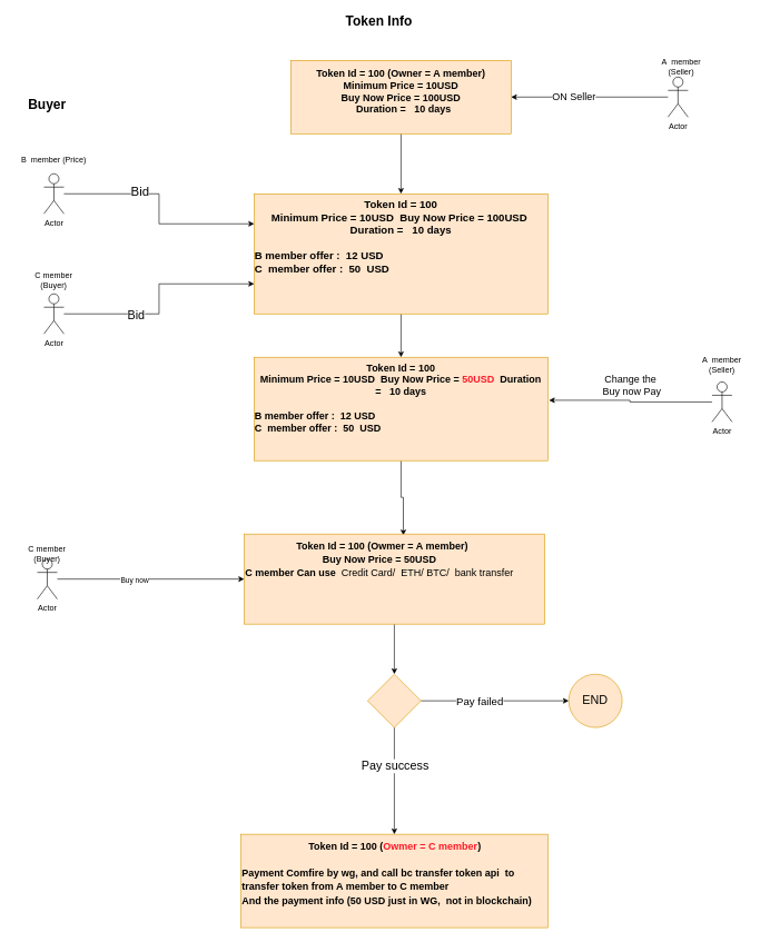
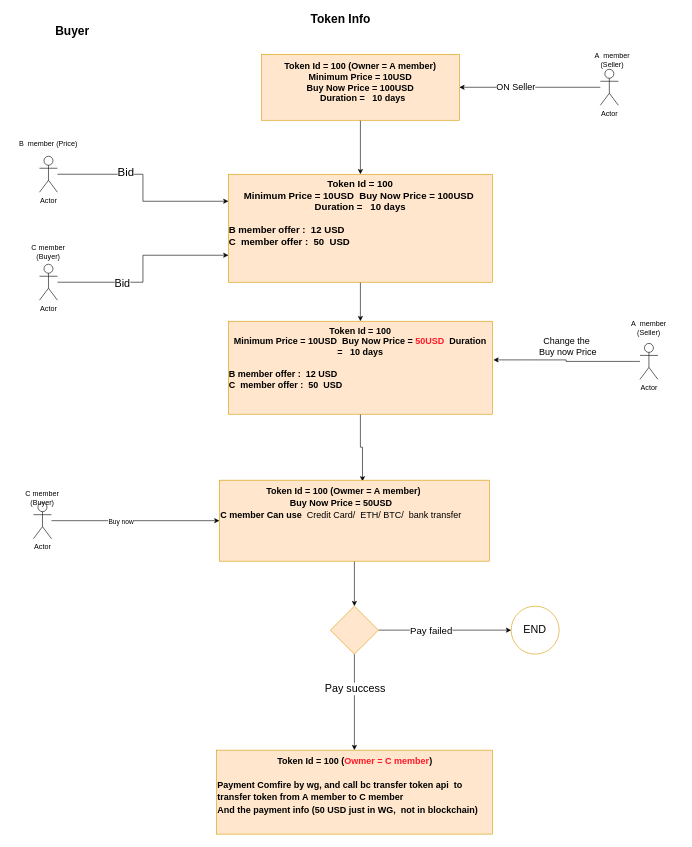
  <mxCell id="0" />
  <mxCell id="1" parent="0" />
  <mxCell id="2" style="edgeStyle=orthogonalEdgeStyle;rounded=0;orthogonalLoop=1;jettySize=auto;html=1;entryX=0;entryY=0.25;entryDx=0;entryDy=0;" edge="1" parent="1" source="4" target="17"><mxGeometry relative="1" as="geometry" /></mxCell>
  <mxCell id="3" value="Bid" style="edgeLabel;html=1;align=center;verticalAlign=middle;resizable=0;points=[];fontSize=19;" vertex="1" connectable="0" parent="2"><mxGeometry x="-0.318" y="3" relative="1" as="geometry"><mxPoint as="offset" /></mxGeometry></mxCell>
  <mxCell id="4" value="Actor" style="shape=umlActor;verticalLabelPosition=bottom;verticalAlign=top;html=1;outlineConnect=0;" vertex="1" parent="1"><mxGeometry x="65" y="260" width="30" height="60" as="geometry" /></mxCell>
  <mxCell id="5" style="edgeStyle=orthogonalEdgeStyle;rounded=0;orthogonalLoop=1;jettySize=auto;html=1;entryX=0;entryY=0.75;entryDx=0;entryDy=0;" edge="1" parent="1" source="7" target="17"><mxGeometry relative="1" as="geometry" /></mxCell>
  <mxCell id="6" value="Bid" style="edgeLabel;html=1;align=center;verticalAlign=middle;resizable=0;points=[];fontSize=18;" vertex="1" connectable="0" parent="5"><mxGeometry x="-0.353" y="-1" relative="1" as="geometry"><mxPoint as="offset" /></mxGeometry></mxCell>
  <mxCell id="7" value="Actor" style="shape=umlActor;verticalLabelPosition=bottom;verticalAlign=top;html=1;outlineConnect=0;" vertex="1" parent="1"><mxGeometry x="65" y="440" width="30" height="60" as="geometry" /></mxCell>
  <mxCell id="8" value="B&amp;nbsp; member (Price)" style="text;html=1;strokeColor=none;fillColor=none;align=center;verticalAlign=middle;whiteSpace=wrap;rounded=0;" vertex="1" parent="1"><mxGeometry x="30" y="230" width="100" height="20" as="geometry" /></mxCell>
  <mxCell id="9" value="C member&lt;br&gt;(Buyer)" style="text;html=1;strokeColor=none;fillColor=none;align=center;verticalAlign=middle;whiteSpace=wrap;rounded=0;" vertex="1" parent="1"><mxGeometry x="30" y="410" width="100" height="20" as="geometry" /></mxCell>
  <mxCell id="10" style="edgeStyle=orthogonalEdgeStyle;rounded=0;orthogonalLoop=1;jettySize=auto;html=1;" edge="1" parent="1" source="11" target="17"><mxGeometry relative="1" as="geometry" /></mxCell>
  <mxCell id="11" value="&lt;b style=&quot;font-size: 15px;&quot;&gt;Token Id = 100 (Owner = A member)&lt;/b&gt;&lt;br style=&quot;font-size: 15px;&quot;&gt;&lt;b style=&quot;font-size: 15px;&quot;&gt;Minimum Price = 10USD&lt;br style=&quot;font-size: 15px;&quot;&gt;Buy Now Price = 100USD&lt;br style=&quot;font-size: 15px;&quot;&gt;&amp;nbsp; Duration =&amp;nbsp; &amp;nbsp;10 days&lt;/b&gt;&lt;br style=&quot;font-size: 15px;&quot;&gt;&lt;b style=&quot;font-size: 15px;&quot;&gt;&amp;nbsp; &amp;nbsp; &amp;nbsp; &amp;nbsp;&amp;nbsp;&lt;/b&gt;" style="rounded=0;whiteSpace=wrap;html=1;align=center;fillColor=#ffe6cc;strokeColor=#d79b00;labelPosition=center;verticalLabelPosition=middle;verticalAlign=middle;fontSize=15;" vertex="1" parent="1"><mxGeometry x="435" y="90" width="330" height="110" as="geometry" /></mxCell>
  <mxCell id="12" style="edgeStyle=orthogonalEdgeStyle;rounded=0;orthogonalLoop=1;jettySize=auto;html=1;fontSize=13;" edge="1" parent="1" source="14" target="11"><mxGeometry relative="1" as="geometry" /></mxCell>
  <mxCell id="13" value="&lt;font style=&quot;font-size: 15px;&quot;&gt;ON Seller&lt;/font&gt;" style="edgeLabel;html=1;align=center;verticalAlign=middle;resizable=0;points=[];" vertex="1" connectable="0" parent="12"><mxGeometry x="0.208" y="-2" relative="1" as="geometry"><mxPoint as="offset" /></mxGeometry></mxCell>
  <mxCell id="14" value="Actor" style="shape=umlActor;verticalLabelPosition=bottom;verticalAlign=top;html=1;outlineConnect=0;" vertex="1" parent="1"><mxGeometry x="1000" y="115" width="30" height="60" as="geometry" /></mxCell>
  <mxCell id="15" value="A&amp;nbsp; member (Seller)" style="text;html=1;strokeColor=none;fillColor=none;align=center;verticalAlign=middle;whiteSpace=wrap;rounded=0;" vertex="1" parent="1"><mxGeometry x="970" y="90" width="100" height="20" as="geometry" /></mxCell>
  <mxCell id="16" style="edgeStyle=orthogonalEdgeStyle;rounded=0;orthogonalLoop=1;jettySize=auto;html=1;entryX=0.5;entryY=0;entryDx=0;entryDy=0;" edge="1" parent="1" source="17" target="20"><mxGeometry relative="1" as="geometry" /></mxCell>
  <mxCell id="17" value="&lt;b style=&quot;font-size: 16px;&quot;&gt;Token Id = 100&lt;/b&gt;&lt;br style=&quot;font-size: 16px;&quot;&gt;&lt;b style=&quot;font-size: 16px;&quot;&gt;Minimum Price = 10USD&amp;nbsp; Buy Now Price = 100USD&amp;nbsp; Duration =&amp;nbsp; &amp;nbsp;10 days&lt;/b&gt;&lt;br style=&quot;font-size: 16px;&quot;&gt;&lt;b style=&quot;font-size: 16px;&quot;&gt;&amp;nbsp; &amp;nbsp; &amp;nbsp; &amp;nbsp;&lt;/b&gt;&lt;br style=&quot;font-size: 16px;&quot;&gt;&lt;div style=&quot;text-align: left; font-size: 16px;&quot;&gt;&lt;b style=&quot;font-size: 16px;&quot;&gt;B member offer :&amp;nbsp; 12 USD&amp;nbsp;&amp;nbsp;&lt;br style=&quot;font-size: 16px;&quot;&gt;&lt;/b&gt;&lt;b style=&quot;border-color: var(--border-color); font-size: 16px;&quot;&gt;C&amp;nbsp; member offer :&amp;nbsp; 50&amp;nbsp; USD&amp;nbsp;&amp;nbsp;&lt;/b&gt;&lt;b style=&quot;font-size: 16px;&quot;&gt;&lt;br style=&quot;font-size: 16px;&quot;&gt;&lt;/b&gt;&lt;/div&gt;" style="rounded=0;whiteSpace=wrap;html=1;align=center;fillColor=#ffe6cc;strokeColor=#d79b00;labelPosition=center;verticalLabelPosition=middle;verticalAlign=top;fontSize=16;" vertex="1" parent="1"><mxGeometry x="380" y="290" width="440" height="180" as="geometry" /></mxCell>
  <mxCell id="18" value="&lt;b&gt;&lt;font style=&quot;font-size: 20px;&quot;&gt;Token Info&amp;nbsp;&lt;/font&gt;&lt;/b&gt;" style="text;html=1;strokeColor=none;fillColor=none;align=center;verticalAlign=middle;whiteSpace=wrap;rounded=0;" vertex="1" parent="1"><mxGeometry x="510" y="20" width="120" height="20" as="geometry" /></mxCell>
  <mxCell id="19" style="edgeStyle=orthogonalEdgeStyle;rounded=0;orthogonalLoop=1;jettySize=auto;html=1;entryX=0.53;entryY=0.015;entryDx=0;entryDy=0;entryPerimeter=0;" edge="1" parent="1" source="20" target="27"><mxGeometry relative="1" as="geometry" /></mxCell>
  <mxCell id="20" value="&lt;b style=&quot;font-size: 15px;&quot;&gt;Token Id = 100&lt;/b&gt;&lt;br style=&quot;font-size: 15px;&quot;&gt;&lt;b style=&quot;font-size: 15px;&quot;&gt;Minimum Price = 10USD&amp;nbsp; Buy Now Price = &lt;font color=&quot;#ff1929&quot; style=&quot;font-size: 15px;&quot;&gt;50USD&amp;nbsp; &lt;/font&gt;Duration =&amp;nbsp; &amp;nbsp;10 days&lt;/b&gt;&lt;br style=&quot;font-size: 15px;&quot;&gt;&lt;b style=&quot;font-size: 15px;&quot;&gt;&amp;nbsp; &amp;nbsp; &amp;nbsp; &amp;nbsp;&amp;nbsp;&lt;/b&gt;&lt;br style=&quot;font-size: 15px;&quot;&gt;&lt;div style=&quot;text-align: left; font-size: 15px;&quot;&gt;&lt;b style=&quot;font-size: 15px;&quot;&gt;B member offer :&amp;nbsp; 12 USD&amp;nbsp;&amp;nbsp;&lt;br style=&quot;font-size: 15px;&quot;&gt;&lt;/b&gt;&lt;b style=&quot;border-color: var(--border-color); font-size: 15px;&quot;&gt;C&amp;nbsp; member offer :&amp;nbsp; 50&amp;nbsp; USD&amp;nbsp;&amp;nbsp;&lt;/b&gt;&lt;b style=&quot;font-size: 15px;&quot;&gt;&lt;br style=&quot;font-size: 15px;&quot;&gt;&lt;/b&gt;&lt;/div&gt;" style="rounded=0;whiteSpace=wrap;html=1;align=center;fillColor=#ffe6cc;strokeColor=#d79b00;labelPosition=center;verticalLabelPosition=middle;verticalAlign=top;fontSize=15;" vertex="1" parent="1"><mxGeometry x="380" y="535" width="440" height="155" as="geometry" /></mxCell>
  <mxCell id="21" style="edgeStyle=orthogonalEdgeStyle;rounded=0;orthogonalLoop=1;jettySize=auto;html=1;entryX=1.004;entryY=0.416;entryDx=0;entryDy=0;entryPerimeter=0;" edge="1" parent="1" source="22" target="20"><mxGeometry relative="1" as="geometry" /></mxCell>
  <mxCell id="22" value="Actor" style="shape=umlActor;verticalLabelPosition=bottom;verticalAlign=top;html=1;outlineConnect=0;" vertex="1" parent="1"><mxGeometry x="1066" y="572" width="30" height="60" as="geometry" /></mxCell>
  <mxCell id="23" value="A&amp;nbsp; member (Seller)" style="text;html=1;strokeColor=none;fillColor=none;align=center;verticalAlign=middle;whiteSpace=wrap;rounded=0;" vertex="1" parent="1"><mxGeometry x="1031" y="537" width="100" height="20" as="geometry" /></mxCell>
- <mxCell id="24" value="&lt;span style=&quot;font-size: 20px;&quot;&gt;&lt;b&gt;Buyer&lt;/b&gt;&lt;/span&gt;" style="text;html=1;strokeColor=none;fillColor=none;align=center;verticalAlign=middle;whiteSpace=wrap;rounded=0;" vertex="1" parent="1"><mxGeometry x="10" y="145" width="120" height="20" as="geometry" /></mxCell>
- <mxCell id="25" value="&lt;font style=&quot;font-size: 15px;&quot;&gt;Change the&amp;nbsp; Buy now Pay&lt;/font&gt;" style="text;html=1;strokeColor=none;fillColor=none;align=center;verticalAlign=middle;whiteSpace=wrap;rounded=0;" vertex="1" parent="1"><mxGeometry x="896" y="562" width="100" height="30" as="geometry" /></mxCell>
+ <mxCell id="24" value="&lt;span style=&quot;font-size: 20px;&quot;&gt;&lt;b&gt;Buyer&lt;/b&gt;&lt;/span&gt;" style="text;html=1;strokeColor=none;fillColor=none;align=center;verticalAlign=middle;whiteSpace=wrap;rounded=0;" vertex="1" parent="1"><mxGeometry x="60" y="40" width="120" height="20" as="geometry" /></mxCell>
+ <mxCell id="25" value="&lt;font style=&quot;font-size: 15px;&quot;&gt;Change the&amp;nbsp; Buy now Price&lt;/font&gt;" style="text;html=1;strokeColor=none;fillColor=none;align=center;verticalAlign=middle;whiteSpace=wrap;rounded=0;" vertex="1" parent="1"><mxGeometry x="896" y="562" width="100" height="30" as="geometry" /></mxCell>
  <mxCell id="26" value="" style="edgeStyle=orthogonalEdgeStyle;rounded=0;orthogonalLoop=1;jettySize=auto;html=1;" edge="1" parent="1" source="27" target="36"><mxGeometry relative="1" as="geometry" /></mxCell>
  <mxCell id="27" value="&lt;div style=&quot;text-align: center;&quot;&gt;&lt;b style=&quot;font-size: 15px; background-color: initial;&quot;&gt;Token Id = 100 (Owmer = A member)&lt;/b&gt;&lt;/div&gt;&lt;font style=&quot;font-size: 15px;&quot;&gt;&lt;div style=&quot;text-align: center;&quot;&gt;&lt;b style=&quot;background-color: initial;&quot;&gt;&lt;span style=&quot;white-space: pre;&quot;&gt; &lt;/span&gt;Buy Now Price = 50USD&amp;nbsp;&lt;/b&gt;&lt;span style=&quot;background-color: initial; border-color: var(--border-color);&quot;&gt;&lt;b&gt;&amp;nbsp;&amp;nbsp;&lt;/b&gt;&lt;/span&gt;&lt;/div&gt;&lt;span style=&quot;background-color: initial; border-color: var(--border-color);&quot;&gt;&lt;b style=&quot;&quot;&gt;C member Can use&amp;nbsp;&amp;nbsp;&lt;/b&gt;&lt;/span&gt;Credit Card/&amp;nbsp; ETH/ BTC/&amp;nbsp; bank transfer&amp;nbsp;&amp;nbsp;&lt;/font&gt;" style="rounded=0;whiteSpace=wrap;html=1;align=left;fillColor=#ffe6cc;strokeColor=#d79b00;labelPosition=center;verticalLabelPosition=middle;verticalAlign=top;fontSize=18;" vertex="1" parent="1"><mxGeometry x="365" y="800" width="450" height="135" as="geometry" /></mxCell>
  <mxCell id="28" style="edgeStyle=orthogonalEdgeStyle;rounded=0;orthogonalLoop=1;jettySize=auto;html=1;entryX=0;entryY=0.5;entryDx=0;entryDy=0;" edge="1" parent="1" source="30" target="27"><mxGeometry relative="1" as="geometry" /></mxCell>
  <mxCell id="29" value="Buy now" style="edgeLabel;html=1;align=center;verticalAlign=middle;resizable=0;points=[];" vertex="1" connectable="0" parent="28"><mxGeometry x="-0.182" y="-1" relative="1" as="geometry"><mxPoint as="offset" /></mxGeometry></mxCell>
  <mxCell id="30" value="Actor" style="shape=umlActor;verticalLabelPosition=bottom;verticalAlign=top;html=1;outlineConnect=0;" vertex="1" parent="1"><mxGeometry x="55" y="837.5" width="30" height="60" as="geometry" /></mxCell>
  <mxCell id="31" value="C member&lt;br&gt;(Buyer)" style="text;html=1;strokeColor=none;fillColor=none;align=center;verticalAlign=middle;whiteSpace=wrap;rounded=0;" vertex="1" parent="1"><mxGeometry x="20" y="820" width="100" height="20" as="geometry" /></mxCell>
  <mxCell id="32" value="" style="edgeStyle=orthogonalEdgeStyle;rounded=0;orthogonalLoop=1;jettySize=auto;html=1;fontSize=14;" edge="1" parent="1" source="36" target="37"><mxGeometry relative="1" as="geometry" /></mxCell>
  <mxCell id="33" value="Pay failed" style="edgeLabel;html=1;align=center;verticalAlign=middle;resizable=0;points=[];fontSize=16;" vertex="1" connectable="0" parent="32"><mxGeometry x="-0.218" relative="1" as="geometry"><mxPoint as="offset" /></mxGeometry></mxCell>
  <mxCell id="34" style="edgeStyle=orthogonalEdgeStyle;rounded=0;orthogonalLoop=1;jettySize=auto;html=1;" edge="1" parent="1" source="36" target="38"><mxGeometry relative="1" as="geometry" /></mxCell>
  <mxCell id="35" value="&lt;font style=&quot;font-size: 18px;&quot;&gt;Pay success&lt;/font&gt;" style="edgeLabel;html=1;align=center;verticalAlign=middle;resizable=0;points=[];" vertex="1" connectable="0" parent="34"><mxGeometry x="-0.285" relative="1" as="geometry"><mxPoint as="offset" /></mxGeometry></mxCell>
  <mxCell id="36" value="" style="rhombus;whiteSpace=wrap;html=1;fontSize=18;align=left;verticalAlign=top;fillColor=#ffe6cc;strokeColor=#d79b00;rounded=0;" vertex="1" parent="1"><mxGeometry x="550" y="1010" width="80" height="80" as="geometry" /></mxCell>
- <mxCell id="37" value="END" style="ellipse;whiteSpace=wrap;html=1;fontSize=18;align=center;verticalAlign=middle;fillColor=#ffe6cc;strokeColor=#d79b00;rounded=0;" vertex="1" parent="1"><mxGeometry x="851.33" y="1010" width="80" height="80" as="geometry" /></mxCell>
+ <mxCell id="37" value="END" style="ellipse;whiteSpace=wrap;html=1;fontSize=18;align=center;verticalAlign=middle;fillColor=#ffffff;strokeColor=#d79b00;rounded=0;" vertex="1" parent="1"><mxGeometry x="851.33" y="1010" width="80" height="80" as="geometry" /></mxCell>
  <mxCell id="38" value="&lt;div style=&quot;&quot;&gt;&lt;div style=&quot;border-color: var(--border-color); text-align: center;&quot;&gt;&lt;b style=&quot;border-color: var(--border-color); font-size: 15px; background-color: initial;&quot;&gt;Token Id = 100 (&lt;font color=&quot;#ff1929&quot;&gt;Owmer = C member&lt;/font&gt;)&lt;/b&gt;&lt;/div&gt;&lt;font style=&quot;border-color: var(--border-color); font-size: 15px;&quot;&gt;&lt;div style=&quot;border-color: var(--border-color); text-align: center;&quot;&gt;&lt;b style=&quot;border-color: var(--border-color); background-color: initial;&quot;&gt;&amp;nbsp;&lt;/b&gt;&lt;span style=&quot;border-color: var(--border-color); background-color: initial;&quot;&gt;&lt;b style=&quot;border-color: var(--border-color);&quot;&gt;&amp;nbsp;&amp;nbsp;&lt;/b&gt;&lt;/span&gt;&lt;/div&gt;&lt;/font&gt;&lt;span style=&quot;font-size: 15px;&quot;&gt;&lt;b&gt;Payment Comfire by wg, and call bc transfer token api&amp;nbsp; to transfer token from A member to C member&amp;nbsp;&amp;nbsp;&lt;br&gt;And the payment info (50 USD just in WG,&amp;nbsp; not in blockchain)&lt;/b&gt;&lt;/span&gt;&lt;/div&gt;" style="rounded=0;whiteSpace=wrap;html=1;align=left;fillColor=#ffe6cc;strokeColor=#d79b00;labelPosition=center;verticalLabelPosition=middle;verticalAlign=top;fontSize=18;" vertex="1" parent="1"><mxGeometry x="360" y="1250" width="460" height="140" as="geometry" /></mxCell>
